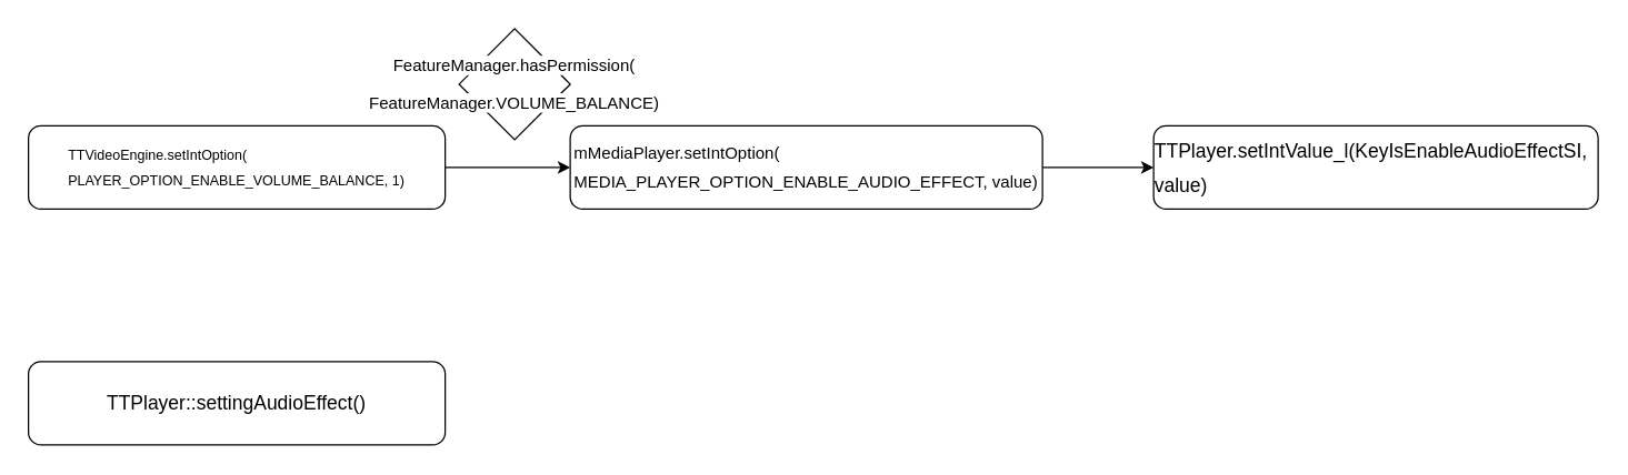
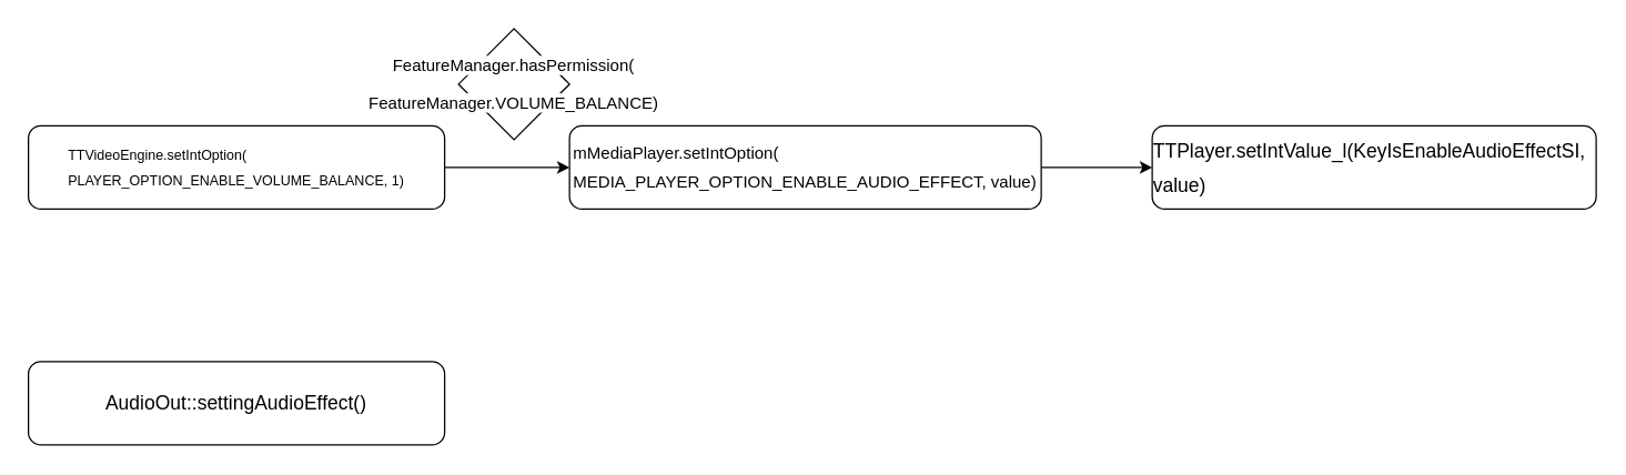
  <mxCell id="0" />
  <mxCell id="1" parent="0" />
  <mxCell id="2" value="&lt;div style=&quot;text-align: left ; line-height: 1.75 ; font-size: 10px&quot;&gt;&lt;div style=&quot;line-height: 1.75 ; font-size: 10px&quot;&gt;&lt;span style=&quot;font-size: 10px&quot;&gt;TTVideoEngine.setIntOption(&lt;/span&gt;&lt;/div&gt;&lt;div style=&quot;line-height: 1.75 ; font-size: 10px&quot;&gt;&lt;span style=&quot;font-size: 10px&quot;&gt;PLAYER_OPTION_ENABLE_VOLUME_BALANCE&lt;/span&gt;&lt;span style=&quot;font-size: 10px&quot;&gt;, 1)&lt;/span&gt;&lt;/div&gt;&lt;/div&gt;" style="rounded=1;whiteSpace=wrap;html=1;" vertex="1" parent="1"><mxGeometry x="20" y="90" width="300" height="60" as="geometry" /></mxCell>
  <mxCell id="3" value="&lt;pre style=&quot;font-size: 9pt&quot;&gt;&lt;span style=&quot;background-color: rgb(255 , 255 , 255)&quot;&gt;&lt;font face=&quot;Helvetica&quot; style=&quot;font-size: 12px&quot;&gt;FeatureManager.hasPermission(&lt;/font&gt;&lt;/span&gt;&lt;/pre&gt;&lt;pre style=&quot;font-size: 9pt&quot;&gt;&lt;span style=&quot;background-color: rgb(255 , 255 , 255)&quot;&gt;&lt;font face=&quot;Helvetica&quot; style=&quot;font-size: 12px&quot;&gt;FeatureManager.VOLUME_BALANCE)&lt;/font&gt;&lt;/span&gt;&lt;/pre&gt;" style="rhombus;whiteSpace=wrap;html=1;" vertex="1" parent="1"><mxGeometry x="330" y="20" width="80" height="80" as="geometry" /></mxCell>
  <mxCell id="4" style="edgeStyle=orthogonalEdgeStyle;rounded=0;orthogonalLoop=1;jettySize=auto;html=1;entryX=0;entryY=0.5;entryDx=0;entryDy=0;" edge="1" parent="1" source="2" target="7"><mxGeometry relative="1" as="geometry"><mxPoint x="540" y="120" as="targetPoint" /></mxGeometry></mxCell>
  <mxCell id="5" value="yes" style="text;html=1;strokeColor=none;fillColor=none;align=center;verticalAlign=middle;whiteSpace=wrap;rounded=0;" vertex="1" parent="1"><mxGeometry x="480" y="100" width="40" height="20" as="geometry" /></mxCell>
  <mxCell id="6" style="edgeStyle=orthogonalEdgeStyle;rounded=0;orthogonalLoop=1;jettySize=auto;html=1;" edge="1" parent="1" source="7" target="8"><mxGeometry relative="1" as="geometry"><mxPoint x="860" y="120" as="targetPoint" /></mxGeometry></mxCell>
  <mxCell id="7" value="&lt;div style=&quot;text-align: left ; line-height: 1.75&quot;&gt;&lt;font style=&quot;font-size: 12px&quot;&gt;mMediaPlayer.setIntOption(&lt;/font&gt;&lt;/div&gt;&lt;div style=&quot;text-align: left ; line-height: 1.75&quot;&gt;&lt;font style=&quot;font-size: 12px&quot;&gt;MEDIA_PLAYER_OPTION_ENABLE_AUDIO_EFFECT, value)&lt;/font&gt;&lt;/div&gt;" style="rounded=1;whiteSpace=wrap;html=1;" vertex="1" parent="1"><mxGeometry x="410" y="90" width="340" height="60" as="geometry" /></mxCell>
  <mxCell id="8" value="&lt;div style=&quot;text-align: left ; line-height: 1.75 ; font-size: 14px&quot;&gt;TTPlayer.setIntValue_l(KeyIsEnableAudioEffectSI, value)&lt;/div&gt;" style="rounded=1;whiteSpace=wrap;html=1;" vertex="1" parent="1"><mxGeometry x="830" y="90" width="320" height="60" as="geometry" /></mxCell>
- <mxCell id="9" value="&lt;div style=&quot;text-align: left ; line-height: 1.75 ; font-size: 14px&quot;&gt;TTPlayer::settingAudioEffect()&lt;/div&gt;" style="rounded=1;whiteSpace=wrap;html=1;" vertex="1" parent="1"><mxGeometry x="20" y="260" width="300" height="60" as="geometry" /></mxCell>
+ <mxCell id="9" value="&lt;div style=&quot;text-align: left ; line-height: 1.75 ; font-size: 14px&quot;&gt;AudioOut::settingAudioEffect()&lt;/div&gt;" style="rounded=1;whiteSpace=wrap;html=1;" vertex="1" parent="1"><mxGeometry x="20" y="260" width="300" height="60" as="geometry" /></mxCell>
